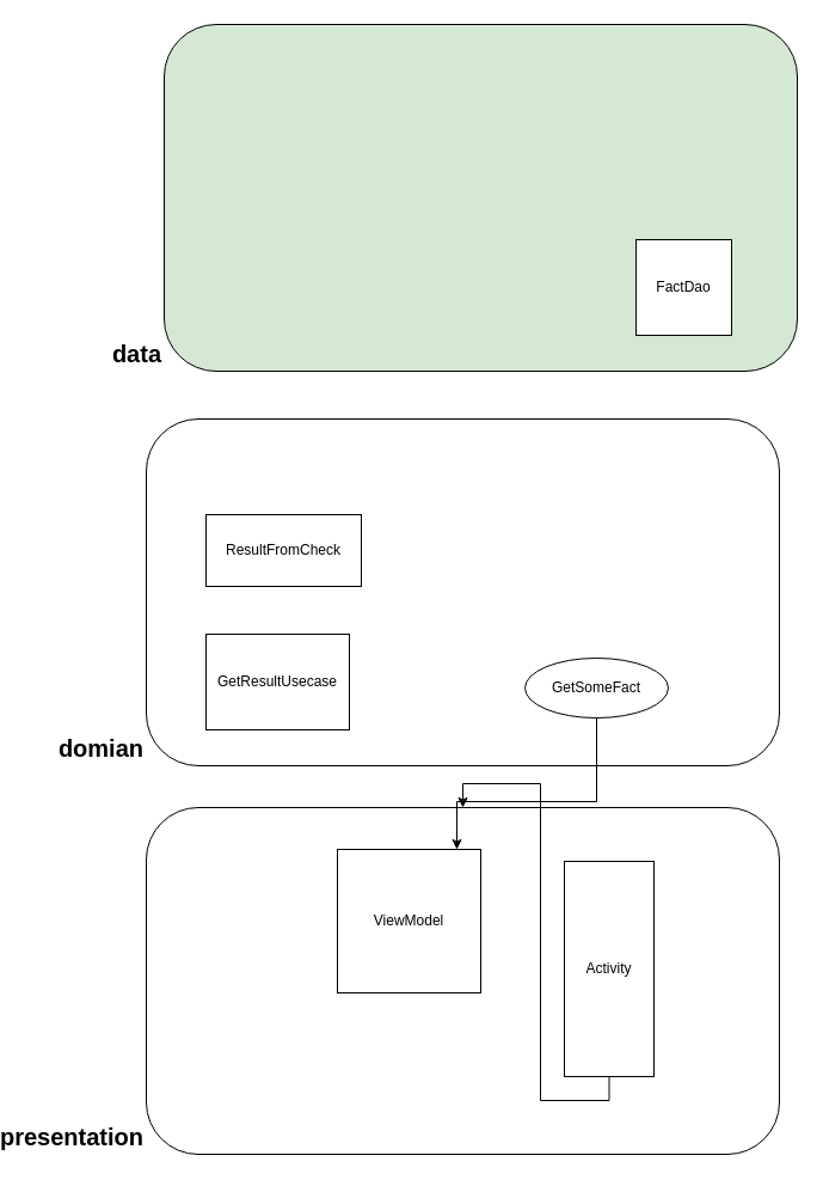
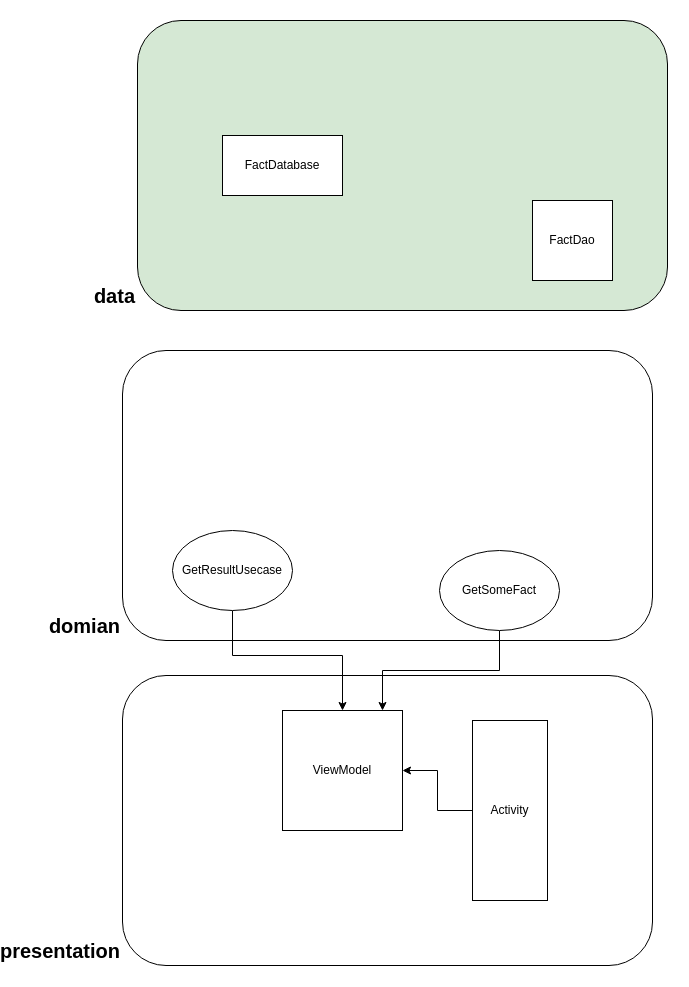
  <mxCell id="0" />
  <mxCell id="1" parent="0" />
  <mxCell id="2" value="domian" style="rounded=1;whiteSpace=wrap;html=1;labelBackgroundColor=default;labelBorderColor=none;fontSize=20;fontColor=default;labelPosition=left;verticalLabelPosition=middle;align=right;verticalAlign=bottom;horizontal=1;fontStyle=1" parent="1" vertex="1"><mxGeometry x="20" y="350" width="530" height="290" as="geometry" /></mxCell>
  <mxCell id="3" value="presentation" style="rounded=1;whiteSpace=wrap;html=1;labelBackgroundColor=default;labelBorderColor=none;fontSize=20;fontColor=default;labelPosition=left;verticalLabelPosition=middle;align=right;verticalAlign=bottom;horizontal=1;fontStyle=1" parent="1" vertex="1"><mxGeometry x="20" y="675" width="530" height="290" as="geometry" /></mxCell>
- <mxCell id="5" value="GetResultUsecase" style="whiteSpace=wrap;html=1;rounded=0;" parent="1" vertex="1"><mxGeometry x="70" y="530" width="120" height="80" as="geometry" /></mxCell>
- <mxCell id="6" style="edgeStyle=orthogonalEdgeStyle;rounded=0;orthogonalLoop=1;jettySize=auto;html=1;" parent="1" source="7" target="3" edge="1"><mxGeometry relative="1" as="geometry" /></mxCell>
+ <mxCell id="4" style="edgeStyle=orthogonalEdgeStyle;rounded=0;orthogonalLoop=1;jettySize=auto;html=1;exitX=0.5;exitY=1;exitDx=0;exitDy=0;" parent="1" source="5" target="12" edge="1"><mxGeometry relative="1" as="geometry"><Array as="points"><mxPoint x="130" y="655" /><mxPoint x="240" y="655" /></Array></mxGeometry></mxCell>
+ <mxCell id="5" value="GetResultUsecase" style="ellipse;whiteSpace=wrap;html=1;" parent="1" vertex="1"><mxGeometry x="70" y="530" width="120" height="80" as="geometry" /></mxCell>
+ <mxCell id="6" style="edgeStyle=orthogonalEdgeStyle;rounded=0;orthogonalLoop=1;jettySize=auto;html=1;" parent="1" source="7" target="12" edge="1"><mxGeometry relative="1" as="geometry" /></mxCell>
  <mxCell id="7" value="Activity" style="rounded=0;whiteSpace=wrap;html=1;fontStyle=0" parent="1" vertex="1"><mxGeometry x="370" y="720" width="75" height="180" as="geometry" /></mxCell>
  <mxCell id="8" value="data" style="rounded=1;whiteSpace=wrap;html=1;labelBackgroundColor=default;labelBorderColor=none;fontSize=20;fontColor=default;labelPosition=left;verticalLabelPosition=middle;align=right;verticalAlign=bottom;horizontal=1;fontStyle=1;strokeWidth=1;fillColor=#d5e8d4;" parent="1" vertex="1"><mxGeometry x="35" y="20" width="530" height="290" as="geometry" /></mxCell>
- <mxCell id="9" value="ResultFromCheck" style="rounded=0;whiteSpace=wrap;html=1;" parent="1" vertex="1"><mxGeometry x="70" y="430" width="130" height="60" as="geometry" /></mxCell>
  <mxCell id="10" style="edgeStyle=orthogonalEdgeStyle;rounded=0;orthogonalLoop=1;jettySize=auto;html=1;entryX=0.75;entryY=0;entryDx=0;entryDy=0;" parent="1" source="11" edge="1"><mxGeometry relative="1" as="geometry"><mxPoint x="280" y="710" as="targetPoint" /><Array as="points"><mxPoint x="397" y="670" /><mxPoint x="280" y="670" /></Array></mxGeometry></mxCell>
- <mxCell id="11" value="GetSomeFact" style="ellipse;whiteSpace=wrap;html=1;" parent="1" vertex="1"><mxGeometry x="337" y="550" width="120" height="50" as="geometry" /></mxCell>
+ <mxCell id="11" value="GetSomeFact" style="ellipse;whiteSpace=wrap;html=1;" parent="1" vertex="1"><mxGeometry x="337" y="550" width="120" height="80" as="geometry" /></mxCell>
  <mxCell id="12" value="ViewModel" style="whiteSpace=wrap;html=1;aspect=fixed;" parent="1" vertex="1"><mxGeometry x="180" y="710" width="120" height="120" as="geometry" /></mxCell>
+ <mxCell id="13" value="FactDatabase" style="rounded=0;whiteSpace=wrap;html=1;" vertex="1" parent="1"><mxGeometry x="120" y="135" width="120" height="60" as="geometry" /></mxCell>
  <mxCell id="14" value="FactDao" style="whiteSpace=wrap;html=1;aspect=fixed;" vertex="1" parent="1"><mxGeometry x="430" y="200" width="80" height="80" as="geometry" /></mxCell>
